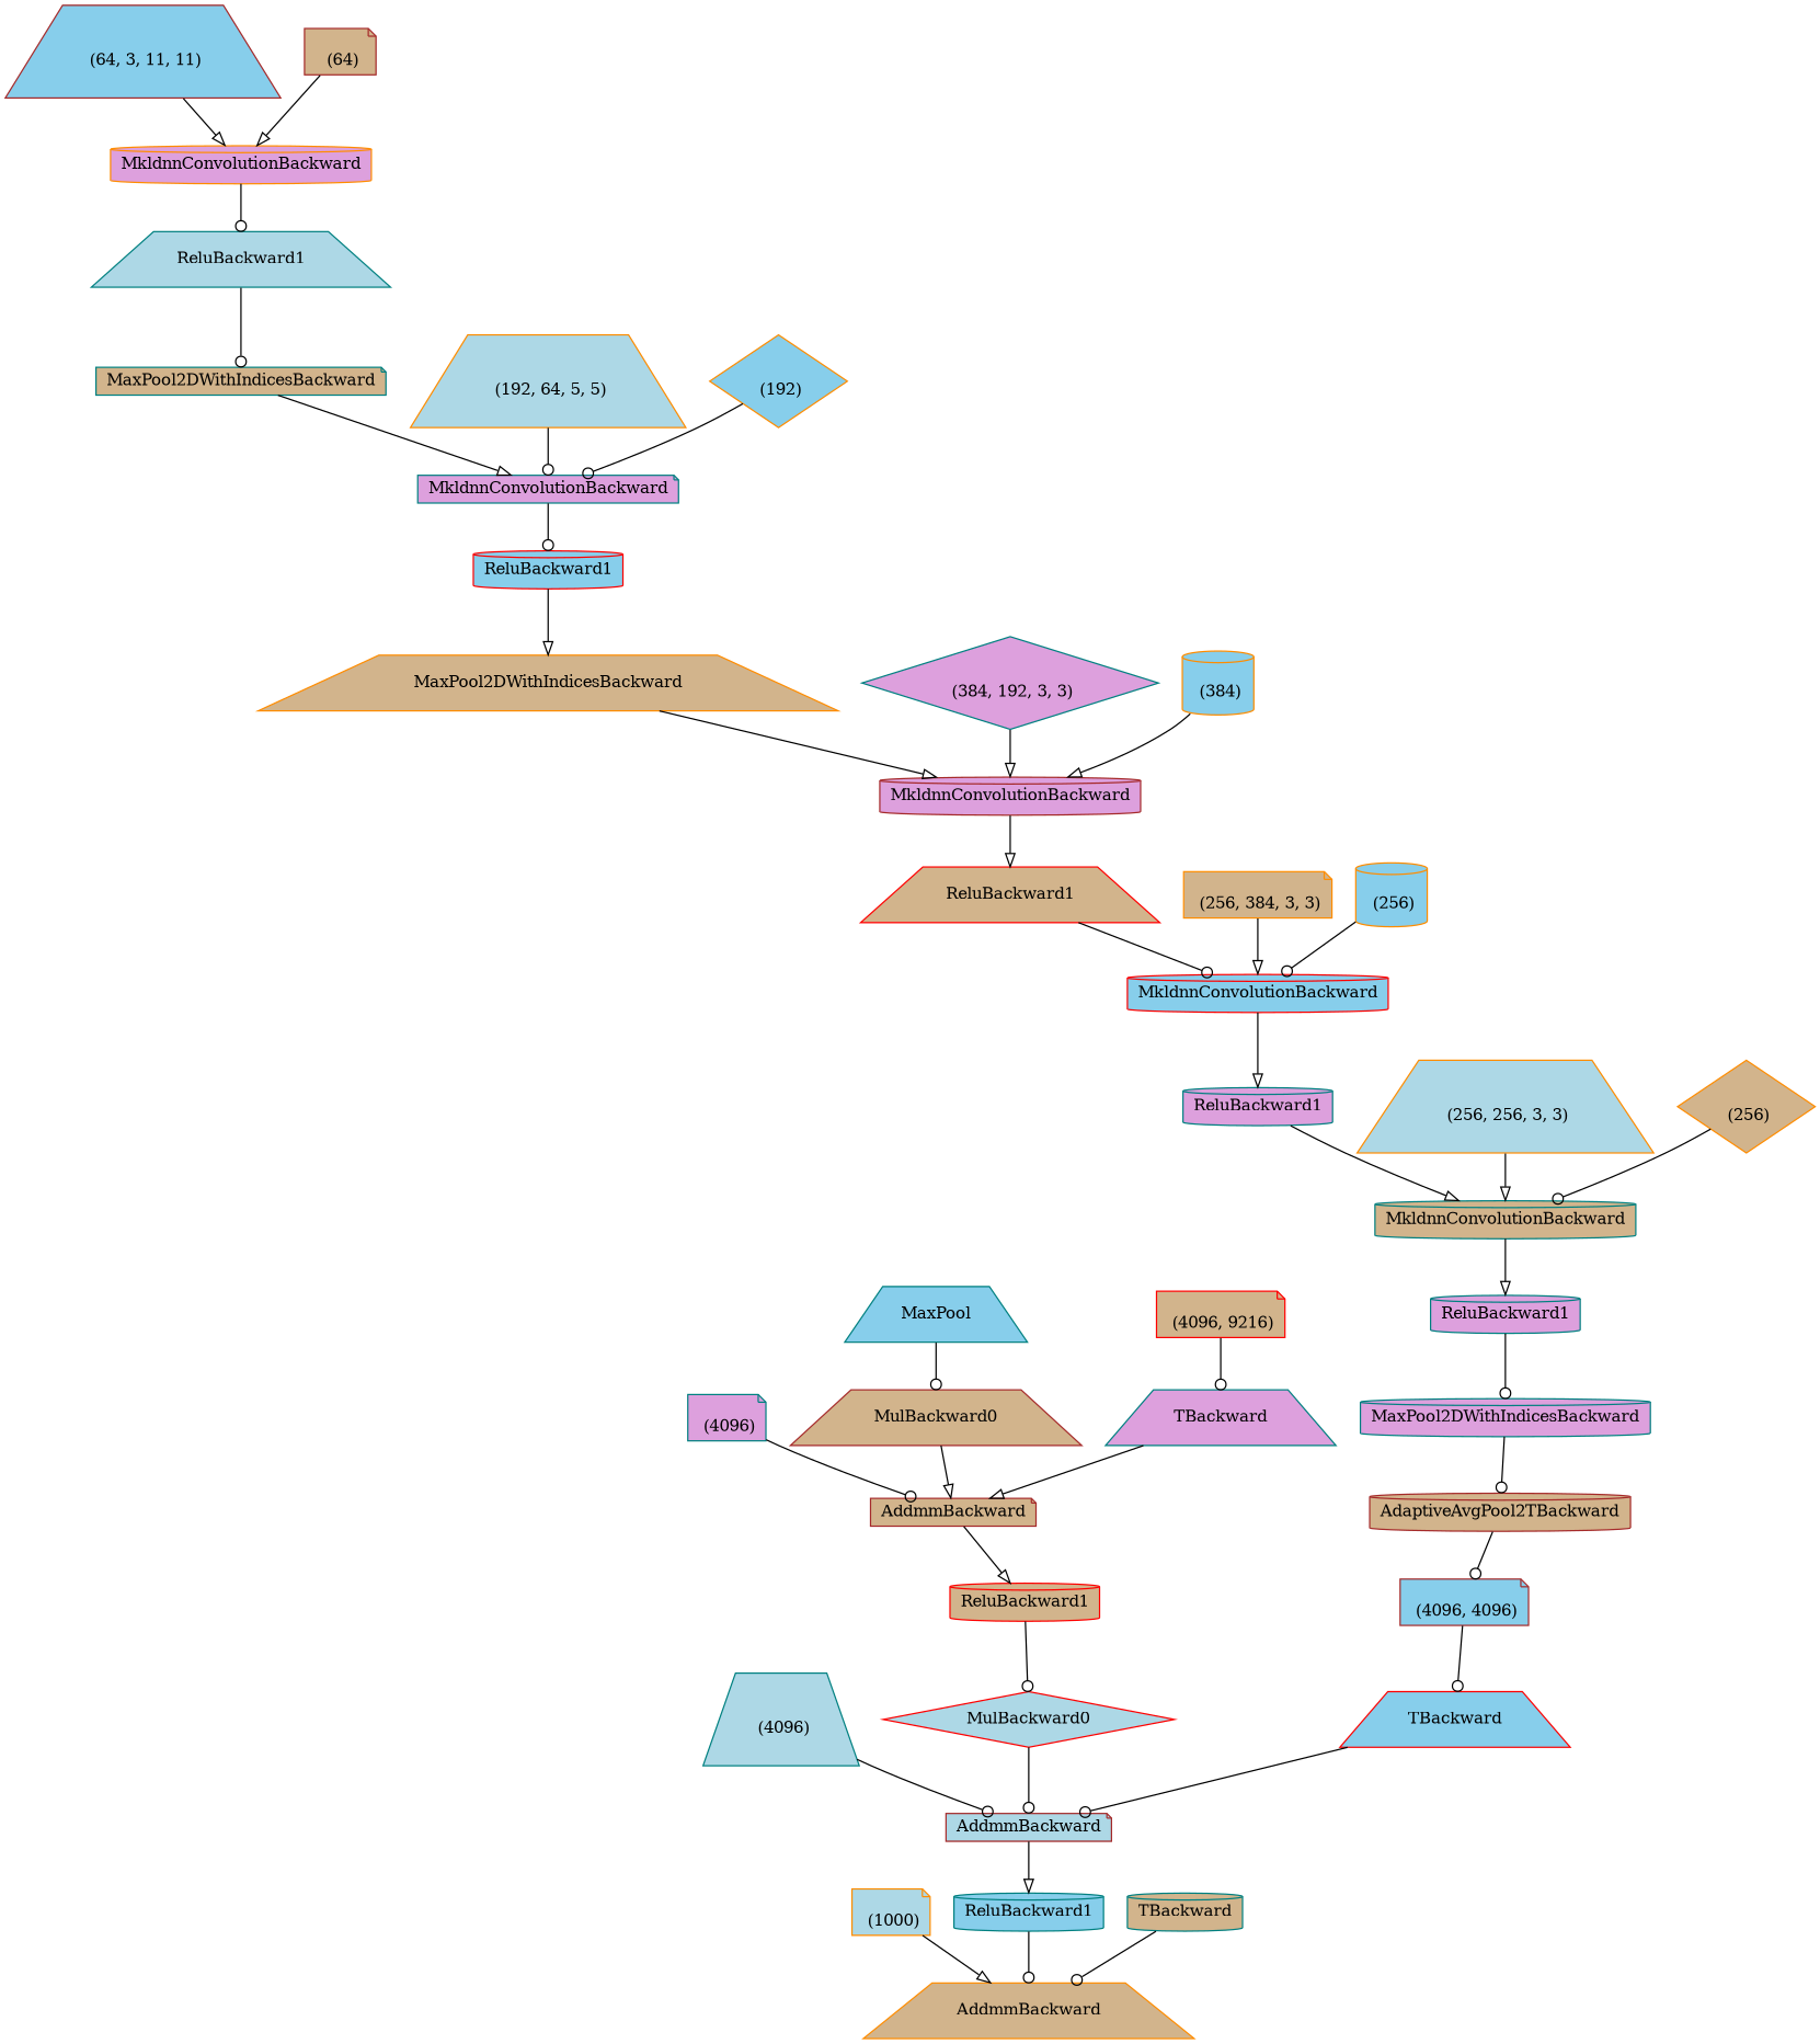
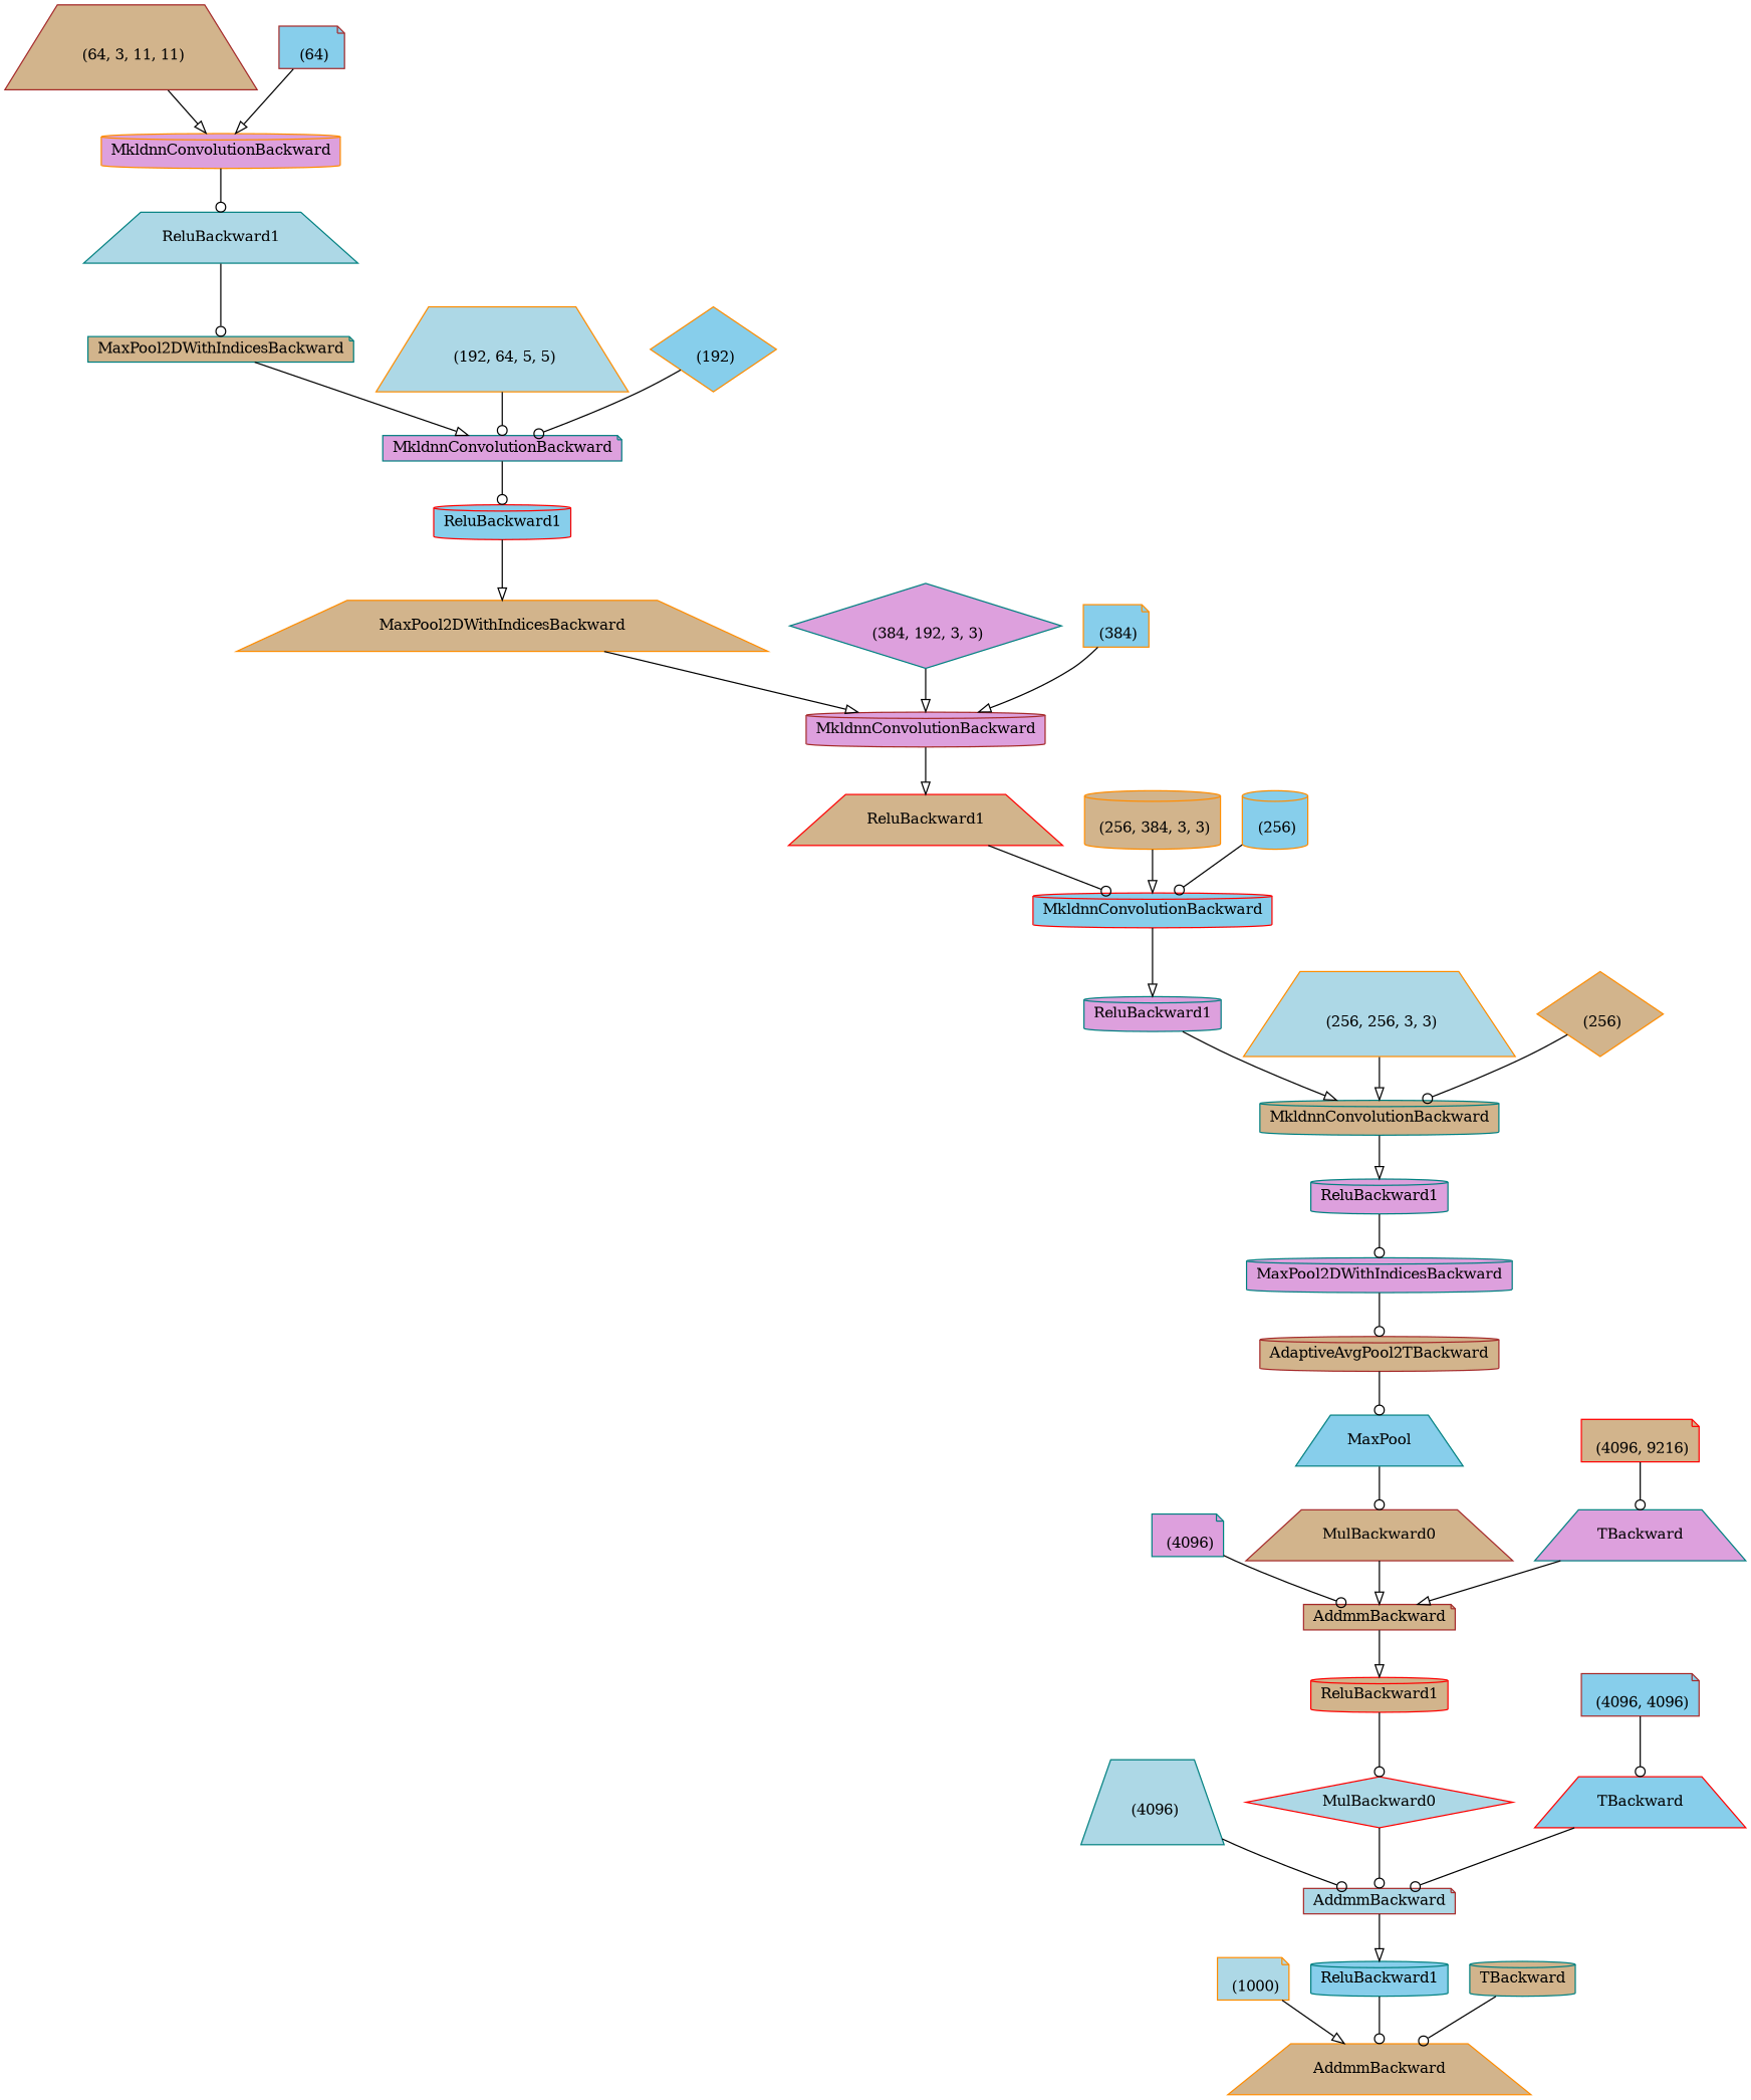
  digraph {
    node [align=left color=teal fillcolor=tan fontsize=12 ranksep=0.1 shape=cylinder style=filled]
    edge [arrowhead=odot]
    n1 [color=darkorange height=0.2 label=AddmmBackward shape=trapezium]
    n2 [color=darkorange fillcolor=lightblue height=0.2 label="\n (1000)" shape=note]
    n3 [fillcolor=skyblue height=0.2 label=ReluBackward1]
    n4 [color=brown fillcolor=lightblue height=0.2 label=AddmmBackward shape=note]
    n5 [fillcolor=lightblue height=0.2 label="\n (4096)" shape=trapezium]
    n6 [color=red fillcolor=lightblue height=0.2 label=MulBackward0 shape=diamond]
    n7 [color=red height=0.2 label=ReluBackward1]
    n8 [color=brown height=0.2 label=AddmmBackward shape=note]
    n9 [fillcolor=plum height=0.2 label="\n (4096)" shape=note]
    n10 [color=brown height=0.2 label=MulBackward0 shape=trapezium]
    n11 [fillcolor=skyblue height=0.2 label=MaxPool shape=trapezium]
    n12 [color=brown height=0.2 label=AdaptiveAvgPool2TBackward]
    n13 [fillcolor=plum height=0.2 label=MaxPool2DWithIndicesBackward]
    n14 [fillcolor=plum height=0.2 label=ReluBackward1]
    n15 [height=0.2 label=MkldnnConvolutionBackward]
    n16 [fillcolor=plum height=0.2 label=ReluBackward1]
    n17 [color=red fillcolor=skyblue height=0.2 label=MkldnnConvolutionBackward]
    n18 [color=red height=0.2 label=ReluBackward1 shape=trapezium]
    n19 [color=brown fillcolor=plum height=0.2 label=MkldnnConvolutionBackward]
    n20 [color=darkorange height=0.2 label=MaxPool2DWithIndicesBackward shape=trapezium]
    n21 [color=red fillcolor=skyblue height=0.2 label=ReluBackward1]
    n22 [fillcolor=plum height=0.2 label=MkldnnConvolutionBackward shape=note]
    n23 [height=0.2 label=MaxPool2DWithIndicesBackward shape=note]
    n24 [fillcolor=lightblue height=0.2 label=ReluBackward1 shape=trapezium]
    n25 [color=darkorange fillcolor=plum height=0.2 label=MkldnnConvolutionBackward]
-   n26 [color=brown fillcolor=skyblue height=0.2 label="\n (64, 3, 11, 11)" shape=trapezium]
-   n27 [color=brown height=0.2 label="\n (64)" shape=note]
+   n26 [color=brown height=0.2 label="\n (64, 3, 11, 11)" shape=trapezium]
+   n27 [color=brown fillcolor=skyblue height=0.2 label="\n (64)" shape=note]
    n28 [color=darkorange fillcolor=lightblue height=0.2 label="\n (192, 64, 5, 5)" shape=trapezium]
    n29 [color=darkorange fillcolor=skyblue height=0.2 label="\n (192)" shape=diamond]
    n30 [fillcolor=plum height=0.2 label="\n (384, 192, 3, 3)" shape=diamond]
-   n31 [color=darkorange fillcolor=skyblue height=0.2 label="\n (384)"]
-   n32 [color=darkorange height=0.2 label="\n (256, 384, 3, 3)" shape=note]
+   n31 [color=darkorange fillcolor=skyblue height=0.2 label="\n (384)" shape=note]
+   n32 [color=darkorange height=0.2 label="\n (256, 384, 3, 3)"]
    n33 [color=darkorange fillcolor=skyblue height=0.2 label="\n (256)"]
    n34 [color=darkorange fillcolor=lightblue height=0.2 label="\n (256, 256, 3, 3)" shape=trapezium]
    n35 [color=darkorange height=0.2 label="\n (256)" shape=diamond]
    n36 [fillcolor=plum height=0.2 label=TBackward shape=trapezium]
    n37 [color=red height=0.2 label="\n (4096, 9216)" shape=note]
    n38 [color=red fillcolor=skyblue height=0.2 label=TBackward shape=trapezium]
    n39 [color=brown fillcolor=skyblue height=0.2 label="\n (4096, 4096)" shape=note]
    n40 [height=0.2 label=TBackward]
    n2 -> n1 [arrowhead=onormal]
    n3 -> n1
    n4 -> n3 [arrowhead=onormal]
    n5 -> n4
    n6 -> n4
    n7 -> n6
    n8 -> n7 [arrowhead=onormal]
    n9 -> n8
    n10 -> n8 [arrowhead=onormal]
    n11 -> n10
-   n12 -> n39
+   n12 -> n11
    n13 -> n12
    n14 -> n13
    n15 -> n14 [arrowhead=onormal]
    n16 -> n15 [arrowhead=onormal]
    n17 -> n16 [arrowhead=onormal]
    n18 -> n17
    n19 -> n18 [arrowhead=onormal]
    n20 -> n19 [arrowhead=onormal]
    n21 -> n20 [arrowhead=onormal]
    n22 -> n21
    n23 -> n22 [arrowhead=onormal]
    n24 -> n23
    n25 -> n24
    n26 -> n25 [arrowhead=onormal]
    n27 -> n25 [arrowhead=onormal]
    n28 -> n22
    n29 -> n22
    n30 -> n19 [arrowhead=onormal]
    n31 -> n19 [arrowhead=onormal]
    n32 -> n17 [arrowhead=onormal]
    n33 -> n17
    n34 -> n15 [arrowhead=onormal]
    n35 -> n15
    n36 -> n8 [arrowhead=onormal]
    n37 -> n36
    n38 -> n4
    n39 -> n38
    n40 -> n1
  }
